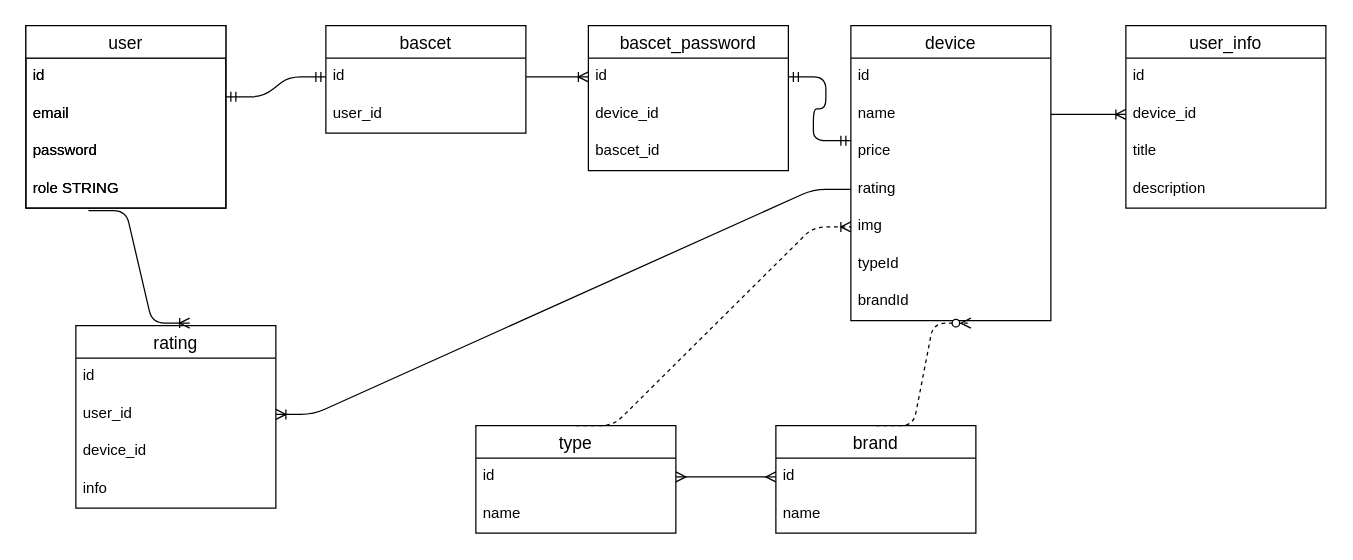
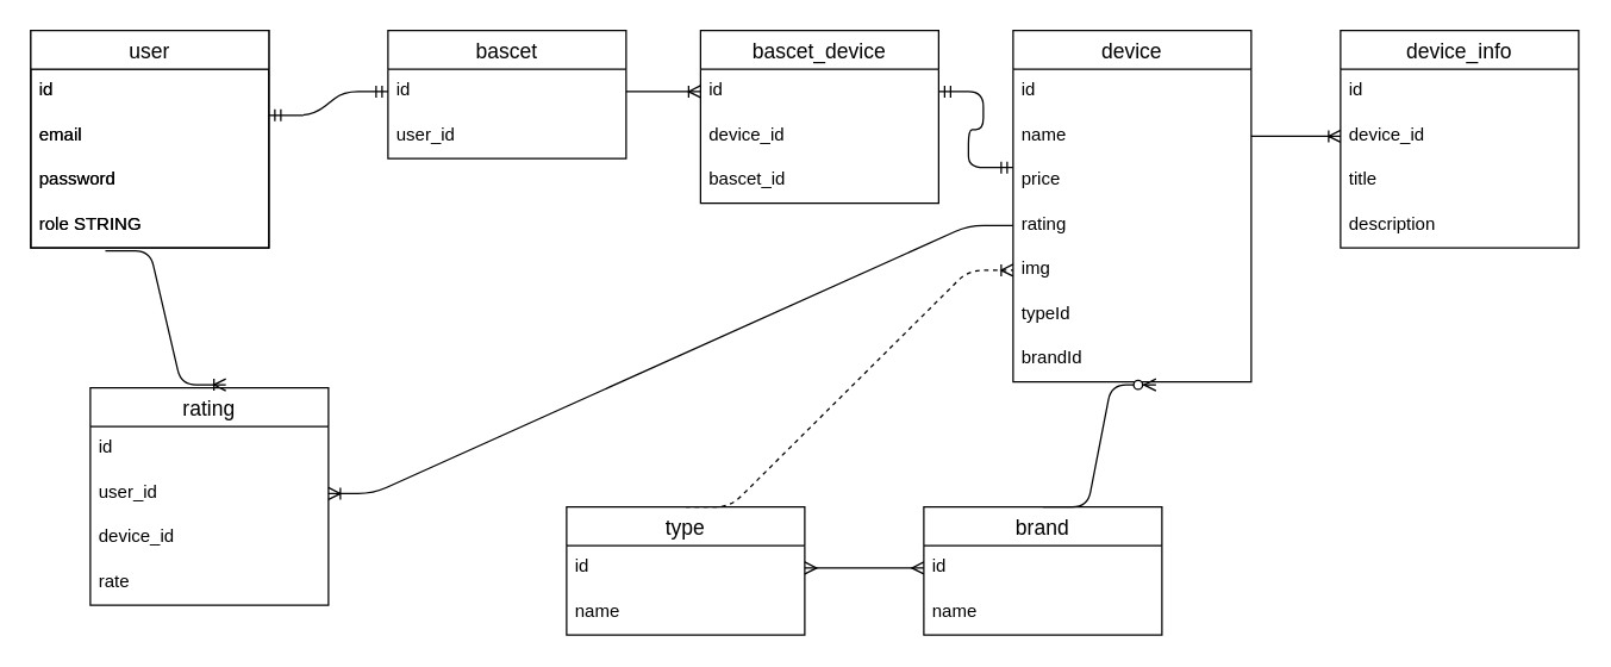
  <mxCell id="0" />
  <mxCell id="1" parent="0" />
  <mxCell id="2" value="user" style="swimlane;fontStyle=0;childLayout=stackLayout;horizontal=1;startSize=26;horizontalStack=0;resizeParent=1;resizeParentMax=0;resizeLast=0;collapsible=1;marginBottom=0;align=center;fontSize=14;" vertex="1" parent="1"><mxGeometry x="20" y="20" width="160" height="146" as="geometry" /></mxCell>
  <mxCell id="3" value="id" style="text;strokeColor=none;fillColor=none;spacingLeft=4;spacingRight=4;overflow=hidden;rotatable=0;points=[[0,0.5],[1,0.5]];portConstraint=eastwest;fontSize=12;" vertex="1" parent="2"><mxGeometry y="26" width="160" height="30" as="geometry" /></mxCell>
  <mxCell id="4" value="email" style="text;strokeColor=none;fillColor=none;spacingLeft=4;spacingRight=4;overflow=hidden;rotatable=0;points=[[0,0.5],[1,0.5]];portConstraint=eastwest;fontSize=12;" vertex="1" parent="2"><mxGeometry y="56" width="160" height="30" as="geometry" /></mxCell>
  <mxCell id="5" value="password" style="text;strokeColor=none;fillColor=none;spacingLeft=4;spacingRight=4;overflow=hidden;rotatable=0;points=[[0,0.5],[1,0.5]];portConstraint=eastwest;fontSize=12;" vertex="1" parent="2"><mxGeometry y="86" width="160" height="30" as="geometry" /></mxCell>
  <mxCell id="6" value="role STRING" style="text;strokeColor=none;fillColor=none;spacingLeft=4;spacingRight=4;overflow=hidden;rotatable=0;points=[[0,0.5],[1,0.5]];portConstraint=eastwest;fontSize=12;" vertex="1" parent="2"><mxGeometry y="116" width="160" height="30" as="geometry" /></mxCell>
  <mxCell id="7" value="user" style="swimlane;fontStyle=0;childLayout=stackLayout;horizontal=1;startSize=26;horizontalStack=0;resizeParent=1;resizeParentMax=0;resizeLast=0;collapsible=1;marginBottom=0;align=center;fontSize=14;" vertex="1" parent="1"><mxGeometry x="20" y="20" width="160" height="146" as="geometry" /></mxCell>
  <mxCell id="8" value="id" style="text;strokeColor=none;fillColor=none;spacingLeft=4;spacingRight=4;overflow=hidden;rotatable=0;points=[[0,0.5],[1,0.5]];portConstraint=eastwest;fontSize=12;" vertex="1" parent="7"><mxGeometry y="26" width="160" height="30" as="geometry" /></mxCell>
  <mxCell id="9" value="email" style="text;strokeColor=none;fillColor=none;spacingLeft=4;spacingRight=4;overflow=hidden;rotatable=0;points=[[0,0.5],[1,0.5]];portConstraint=eastwest;fontSize=12;" vertex="1" parent="7"><mxGeometry y="56" width="160" height="30" as="geometry" /></mxCell>
  <mxCell id="10" value="password" style="text;strokeColor=none;fillColor=none;spacingLeft=4;spacingRight=4;overflow=hidden;rotatable=0;points=[[0,0.5],[1,0.5]];portConstraint=eastwest;fontSize=12;" vertex="1" parent="7"><mxGeometry y="86" width="160" height="30" as="geometry" /></mxCell>
  <mxCell id="11" value="role STRING" style="text;strokeColor=none;fillColor=none;spacingLeft=4;spacingRight=4;overflow=hidden;rotatable=0;points=[[0,0.5],[1,0.5]];portConstraint=eastwest;fontSize=12;" vertex="1" parent="7"><mxGeometry y="116" width="160" height="30" as="geometry" /></mxCell>
  <mxCell id="12" value="bascet" style="swimlane;fontStyle=0;childLayout=stackLayout;horizontal=1;startSize=26;horizontalStack=0;resizeParent=1;resizeParentMax=0;resizeLast=0;collapsible=1;marginBottom=0;align=center;fontSize=14;" vertex="1" parent="1"><mxGeometry x="260" y="20" width="160" height="86" as="geometry" /></mxCell>
  <mxCell id="13" value="id" style="text;strokeColor=none;fillColor=none;spacingLeft=4;spacingRight=4;overflow=hidden;rotatable=0;points=[[0,0.5],[1,0.5]];portConstraint=eastwest;fontSize=12;" vertex="1" parent="12"><mxGeometry y="26" width="160" height="30" as="geometry" /></mxCell>
  <mxCell id="14" value="user_id" style="text;strokeColor=none;fillColor=none;spacingLeft=4;spacingRight=4;overflow=hidden;rotatable=0;points=[[0,0.5],[1,0.5]];portConstraint=eastwest;fontSize=12;" vertex="1" parent="12"><mxGeometry y="56" width="160" height="30" as="geometry" /></mxCell>
  <mxCell id="15" value="" style="edgeStyle=entityRelationEdgeStyle;fontSize=12;html=1;endArrow=ERmandOne;startArrow=ERmandOne;exitX=1;exitY=0.033;exitDx=0;exitDy=0;exitPerimeter=0;entryX=0;entryY=0.5;entryDx=0;entryDy=0;" edge="1" parent="1" source="9" target="13"><mxGeometry width="100" height="100" relative="1" as="geometry"><mxPoint x="490" y="250" as="sourcePoint" /><mxPoint x="590" y="150" as="targetPoint" /></mxGeometry></mxCell>
  <mxCell id="16" value="device" style="swimlane;fontStyle=0;childLayout=stackLayout;horizontal=1;startSize=26;horizontalStack=0;resizeParent=1;resizeParentMax=0;resizeLast=0;collapsible=1;marginBottom=0;align=center;fontSize=14;" vertex="1" parent="1"><mxGeometry x="680" y="20" width="160" height="236" as="geometry" /></mxCell>
  <mxCell id="17" value="id" style="text;strokeColor=none;fillColor=none;spacingLeft=4;spacingRight=4;overflow=hidden;rotatable=0;points=[[0,0.5],[1,0.5]];portConstraint=eastwest;fontSize=12;" vertex="1" parent="16"><mxGeometry y="26" width="160" height="30" as="geometry" /></mxCell>
  <mxCell id="18" value="name" style="text;strokeColor=none;fillColor=none;spacingLeft=4;spacingRight=4;overflow=hidden;rotatable=0;points=[[0,0.5],[1,0.5]];portConstraint=eastwest;fontSize=12;" vertex="1" parent="16"><mxGeometry y="56" width="160" height="30" as="geometry" /></mxCell>
  <mxCell id="19" value="price" style="text;strokeColor=none;fillColor=none;spacingLeft=4;spacingRight=4;overflow=hidden;rotatable=0;points=[[0,0.5],[1,0.5]];portConstraint=eastwest;fontSize=12;" vertex="1" parent="16"><mxGeometry y="86" width="160" height="30" as="geometry" /></mxCell>
  <mxCell id="20" value="rating" style="text;strokeColor=none;fillColor=none;spacingLeft=4;spacingRight=4;overflow=hidden;rotatable=0;points=[[0,0.5],[1,0.5]];portConstraint=eastwest;fontSize=12;" vertex="1" parent="16"><mxGeometry y="116" width="160" height="30" as="geometry" /></mxCell>
  <mxCell id="21" value="img" style="text;strokeColor=none;fillColor=none;spacingLeft=4;spacingRight=4;overflow=hidden;rotatable=0;points=[[0,0.5],[1,0.5]];portConstraint=eastwest;fontSize=12;" vertex="1" parent="16"><mxGeometry y="146" width="160" height="30" as="geometry" /></mxCell>
  <mxCell id="22" value="typeId" style="text;strokeColor=none;fillColor=none;spacingLeft=4;spacingRight=4;overflow=hidden;rotatable=0;points=[[0,0.5],[1,0.5]];portConstraint=eastwest;fontSize=12;" vertex="1" parent="16"><mxGeometry y="176" width="160" height="30" as="geometry" /></mxCell>
  <mxCell id="23" value="brandId" style="text;strokeColor=none;fillColor=none;spacingLeft=4;spacingRight=4;overflow=hidden;rotatable=0;points=[[0,0.5],[1,0.5]];portConstraint=eastwest;fontSize=12;" vertex="1" parent="16"><mxGeometry y="206" width="160" height="30" as="geometry" /></mxCell>
  <mxCell id="24" value="type" style="swimlane;fontStyle=0;childLayout=stackLayout;horizontal=1;startSize=26;horizontalStack=0;resizeParent=1;resizeParentMax=0;resizeLast=0;collapsible=1;marginBottom=0;align=center;fontSize=14;" vertex="1" parent="1"><mxGeometry x="380" y="340" width="160" height="86" as="geometry" /></mxCell>
  <mxCell id="25" value="id" style="text;strokeColor=none;fillColor=none;spacingLeft=4;spacingRight=4;overflow=hidden;rotatable=0;points=[[0,0.5],[1,0.5]];portConstraint=eastwest;fontSize=12;" vertex="1" parent="24"><mxGeometry y="26" width="160" height="30" as="geometry" /></mxCell>
  <mxCell id="26" value="name" style="text;strokeColor=none;fillColor=none;spacingLeft=4;spacingRight=4;overflow=hidden;rotatable=0;points=[[0,0.5],[1,0.5]];portConstraint=eastwest;fontSize=12;" vertex="1" parent="24"><mxGeometry y="56" width="160" height="30" as="geometry" /></mxCell>
  <mxCell id="27" value="brand" style="swimlane;fontStyle=0;childLayout=stackLayout;horizontal=1;startSize=26;horizontalStack=0;resizeParent=1;resizeParentMax=0;resizeLast=0;collapsible=1;marginBottom=0;align=center;fontSize=14;" vertex="1" parent="1"><mxGeometry x="620" y="340" width="160" height="86" as="geometry" /></mxCell>
  <mxCell id="28" value="id" style="text;strokeColor=none;fillColor=none;spacingLeft=4;spacingRight=4;overflow=hidden;rotatable=0;points=[[0,0.5],[1,0.5]];portConstraint=eastwest;fontSize=12;" vertex="1" parent="27"><mxGeometry y="26" width="160" height="30" as="geometry" /></mxCell>
  <mxCell id="29" value="name" style="text;strokeColor=none;fillColor=none;spacingLeft=4;spacingRight=4;overflow=hidden;rotatable=0;points=[[0,0.5],[1,0.5]];portConstraint=eastwest;fontSize=12;" vertex="1" parent="27"><mxGeometry y="56" width="160" height="30" as="geometry" /></mxCell>
- <mxCell id="30" value="" style="edgeStyle=entityRelationEdgeStyle;fontSize=12;html=1;endArrow=ERzeroToMany;endFill=1;exitX=0.5;exitY=0;exitDx=0;exitDy=0;entryX=0.6;entryY=1.067;entryDx=0;entryDy=0;entryPerimeter=0;dashed=1;" edge="1" parent="1" source="27" target="23"><mxGeometry width="100" height="100" relative="1" as="geometry"><mxPoint x="600" y="356" as="sourcePoint" /><mxPoint x="700" y="256" as="targetPoint" /></mxGeometry></mxCell>
+ <mxCell id="30" value="" style="edgeStyle=entityRelationEdgeStyle;fontSize=12;html=1;endArrow=ERzeroToMany;endFill=1;exitX=0.5;exitY=0;exitDx=0;exitDy=0;entryX=0.6;entryY=1.067;entryDx=0;entryDy=0;entryPerimeter=0;" edge="1" parent="1" source="27" target="23"><mxGeometry width="100" height="100" relative="1" as="geometry"><mxPoint x="600" y="356" as="sourcePoint" /><mxPoint x="700" y="256" as="targetPoint" /></mxGeometry></mxCell>
  <mxCell id="31" value="" style="edgeStyle=entityRelationEdgeStyle;fontSize=12;html=1;endArrow=ERoneToMany;entryX=0;entryY=0.5;entryDx=0;entryDy=0;exitX=0.5;exitY=0;exitDx=0;exitDy=0;dashed=1;" edge="1" parent="1" source="24" target="21"><mxGeometry width="100" height="100" relative="1" as="geometry"><mxPoint x="460" y="350" as="sourcePoint" /><mxPoint x="560" y="250" as="targetPoint" /></mxGeometry></mxCell>
  <mxCell id="32" value="" style="edgeStyle=entityRelationEdgeStyle;fontSize=12;html=1;endArrow=ERmany;startArrow=ERmany;entryX=0;entryY=0.5;entryDx=0;entryDy=0;exitX=1;exitY=0.5;exitDx=0;exitDy=0;" edge="1" parent="1" source="25" target="28"><mxGeometry width="100" height="100" relative="1" as="geometry"><mxPoint x="460" y="350" as="sourcePoint" /><mxPoint x="560" y="250" as="targetPoint" /></mxGeometry></mxCell>
- <mxCell id="33" value="user_info" style="swimlane;fontStyle=0;childLayout=stackLayout;horizontal=1;startSize=26;horizontalStack=0;resizeParent=1;resizeParentMax=0;resizeLast=0;collapsible=1;marginBottom=0;align=center;fontSize=14;" vertex="1" parent="1"><mxGeometry x="900" y="20" width="160" height="146" as="geometry" /></mxCell>
+ <mxCell id="33" value="device_info" style="swimlane;fontStyle=0;childLayout=stackLayout;horizontal=1;startSize=26;horizontalStack=0;resizeParent=1;resizeParentMax=0;resizeLast=0;collapsible=1;marginBottom=0;align=center;fontSize=14;" vertex="1" parent="1"><mxGeometry x="900" y="20" width="160" height="146" as="geometry" /></mxCell>
  <mxCell id="34" value="id" style="text;strokeColor=none;fillColor=none;spacingLeft=4;spacingRight=4;overflow=hidden;rotatable=0;points=[[0,0.5],[1,0.5]];portConstraint=eastwest;fontSize=12;" vertex="1" parent="33"><mxGeometry y="26" width="160" height="30" as="geometry" /></mxCell>
  <mxCell id="35" value="device_id" style="text;strokeColor=none;fillColor=none;spacingLeft=4;spacingRight=4;overflow=hidden;rotatable=0;points=[[0,0.5],[1,0.5]];portConstraint=eastwest;fontSize=12;" vertex="1" parent="33"><mxGeometry y="56" width="160" height="30" as="geometry" /></mxCell>
  <mxCell id="36" value="title" style="text;strokeColor=none;fillColor=none;spacingLeft=4;spacingRight=4;overflow=hidden;rotatable=0;points=[[0,0.5],[1,0.5]];portConstraint=eastwest;fontSize=12;" vertex="1" parent="33"><mxGeometry y="86" width="160" height="30" as="geometry" /></mxCell>
  <mxCell id="37" value="description" style="text;strokeColor=none;fillColor=none;spacingLeft=4;spacingRight=4;overflow=hidden;rotatable=0;points=[[0,0.5],[1,0.5]];portConstraint=eastwest;fontSize=12;" vertex="1" parent="33"><mxGeometry y="116" width="160" height="30" as="geometry" /></mxCell>
  <mxCell id="38" value="" style="edgeStyle=entityRelationEdgeStyle;fontSize=12;html=1;endArrow=ERoneToMany;exitX=1;exitY=0.5;exitDx=0;exitDy=0;entryX=0;entryY=0.5;entryDx=0;entryDy=0;" edge="1" parent="1" source="18" target="35"><mxGeometry width="100" height="100" relative="1" as="geometry"><mxPoint x="810" y="250" as="sourcePoint" /><mxPoint x="792" y="140" as="targetPoint" /></mxGeometry></mxCell>
- <mxCell id="39" value="bascet_password" style="swimlane;fontStyle=0;childLayout=stackLayout;horizontal=1;startSize=26;horizontalStack=0;resizeParent=1;resizeParentMax=0;resizeLast=0;collapsible=1;marginBottom=0;align=center;fontSize=14;" vertex="1" parent="1"><mxGeometry x="470" y="20" width="160" height="116" as="geometry" /></mxCell>
+ <mxCell id="39" value="bascet_device" style="swimlane;fontStyle=0;childLayout=stackLayout;horizontal=1;startSize=26;horizontalStack=0;resizeParent=1;resizeParentMax=0;resizeLast=0;collapsible=1;marginBottom=0;align=center;fontSize=14;" vertex="1" parent="1"><mxGeometry x="470" y="20" width="160" height="116" as="geometry" /></mxCell>
  <mxCell id="40" value="id" style="text;strokeColor=none;fillColor=none;spacingLeft=4;spacingRight=4;overflow=hidden;rotatable=0;points=[[0,0.5],[1,0.5]];portConstraint=eastwest;fontSize=12;" vertex="1" parent="39"><mxGeometry y="26" width="160" height="30" as="geometry" /></mxCell>
  <mxCell id="41" value="device_id" style="text;strokeColor=none;fillColor=none;spacingLeft=4;spacingRight=4;overflow=hidden;rotatable=0;points=[[0,0.5],[1,0.5]];portConstraint=eastwest;fontSize=12;" vertex="1" parent="39"><mxGeometry y="56" width="160" height="30" as="geometry" /></mxCell>
  <mxCell id="42" value="bascet_id" style="text;strokeColor=none;fillColor=none;spacingLeft=4;spacingRight=4;overflow=hidden;rotatable=0;points=[[0,0.5],[1,0.5]];portConstraint=eastwest;fontSize=12;" vertex="1" parent="39"><mxGeometry y="86" width="160" height="30" as="geometry" /></mxCell>
  <mxCell id="43" value="" style="edgeStyle=entityRelationEdgeStyle;fontSize=12;html=1;endArrow=ERoneToMany;exitX=1;exitY=0.5;exitDx=0;exitDy=0;entryX=0;entryY=0.5;entryDx=0;entryDy=0;" edge="1" parent="1" source="13" target="40"><mxGeometry width="100" height="100" relative="1" as="geometry"><mxPoint x="500" y="250" as="sourcePoint" /><mxPoint x="600" y="150" as="targetPoint" /></mxGeometry></mxCell>
  <mxCell id="44" value="" style="edgeStyle=entityRelationEdgeStyle;fontSize=12;html=1;endArrow=ERmandOne;startArrow=ERmandOne;entryX=0;entryY=0.2;entryDx=0;entryDy=0;entryPerimeter=0;exitX=1;exitY=0.5;exitDx=0;exitDy=0;" edge="1" parent="1" source="40" target="19"><mxGeometry width="100" height="100" relative="1" as="geometry"><mxPoint x="500" y="250" as="sourcePoint" /><mxPoint x="600" y="150" as="targetPoint" /></mxGeometry></mxCell>
  <mxCell id="45" value="rating" style="swimlane;fontStyle=0;childLayout=stackLayout;horizontal=1;startSize=26;horizontalStack=0;resizeParent=1;resizeParentMax=0;resizeLast=0;collapsible=1;marginBottom=0;align=center;fontSize=14;" vertex="1" parent="1"><mxGeometry x="60" y="260" width="160" height="146" as="geometry" /></mxCell>
  <mxCell id="46" value="id" style="text;strokeColor=none;fillColor=none;spacingLeft=4;spacingRight=4;overflow=hidden;rotatable=0;points=[[0,0.5],[1,0.5]];portConstraint=eastwest;fontSize=12;" vertex="1" parent="45"><mxGeometry y="26" width="160" height="30" as="geometry" /></mxCell>
  <mxCell id="47" value="user_id" style="text;strokeColor=none;fillColor=none;spacingLeft=4;spacingRight=4;overflow=hidden;rotatable=0;points=[[0,0.5],[1,0.5]];portConstraint=eastwest;fontSize=12;" vertex="1" parent="45"><mxGeometry y="56" width="160" height="30" as="geometry" /></mxCell>
  <mxCell id="48" value="device_id" style="text;strokeColor=none;fillColor=none;spacingLeft=4;spacingRight=4;overflow=hidden;rotatable=0;points=[[0,0.5],[1,0.5]];portConstraint=eastwest;fontSize=12;" vertex="1" parent="45"><mxGeometry y="86" width="160" height="30" as="geometry" /></mxCell>
- <mxCell id="49" value="info" style="text;strokeColor=none;fillColor=none;spacingLeft=4;spacingRight=4;overflow=hidden;rotatable=0;points=[[0,0.5],[1,0.5]];portConstraint=eastwest;fontSize=12;" vertex="1" parent="45"><mxGeometry y="116" width="160" height="30" as="geometry" /></mxCell>
+ <mxCell id="49" value="rate" style="text;strokeColor=none;fillColor=none;spacingLeft=4;spacingRight=4;overflow=hidden;rotatable=0;points=[[0,0.5],[1,0.5]];portConstraint=eastwest;fontSize=12;" vertex="1" parent="45"><mxGeometry y="116" width="160" height="30" as="geometry" /></mxCell>
  <mxCell id="50" value="" style="edgeStyle=entityRelationEdgeStyle;fontSize=12;html=1;endArrow=ERoneToMany;exitX=0.313;exitY=1.067;exitDx=0;exitDy=0;exitPerimeter=0;entryX=0.569;entryY=-0.014;entryDx=0;entryDy=0;entryPerimeter=0;" edge="1" parent="1" source="11" target="45"><mxGeometry width="100" height="100" relative="1" as="geometry"><mxPoint x="500" y="250" as="sourcePoint" /><mxPoint x="600" y="150" as="targetPoint" /></mxGeometry></mxCell>
  <mxCell id="51" value="" style="edgeStyle=entityRelationEdgeStyle;fontSize=12;html=1;endArrow=ERoneToMany;exitX=0;exitY=0.5;exitDx=0;exitDy=0;entryX=1;entryY=0.5;entryDx=0;entryDy=0;" edge="1" parent="1" source="20" target="47"><mxGeometry width="100" height="100" relative="1" as="geometry"><mxPoint x="550" y="190" as="sourcePoint" /><mxPoint x="290" y="290" as="targetPoint" /></mxGeometry></mxCell>
